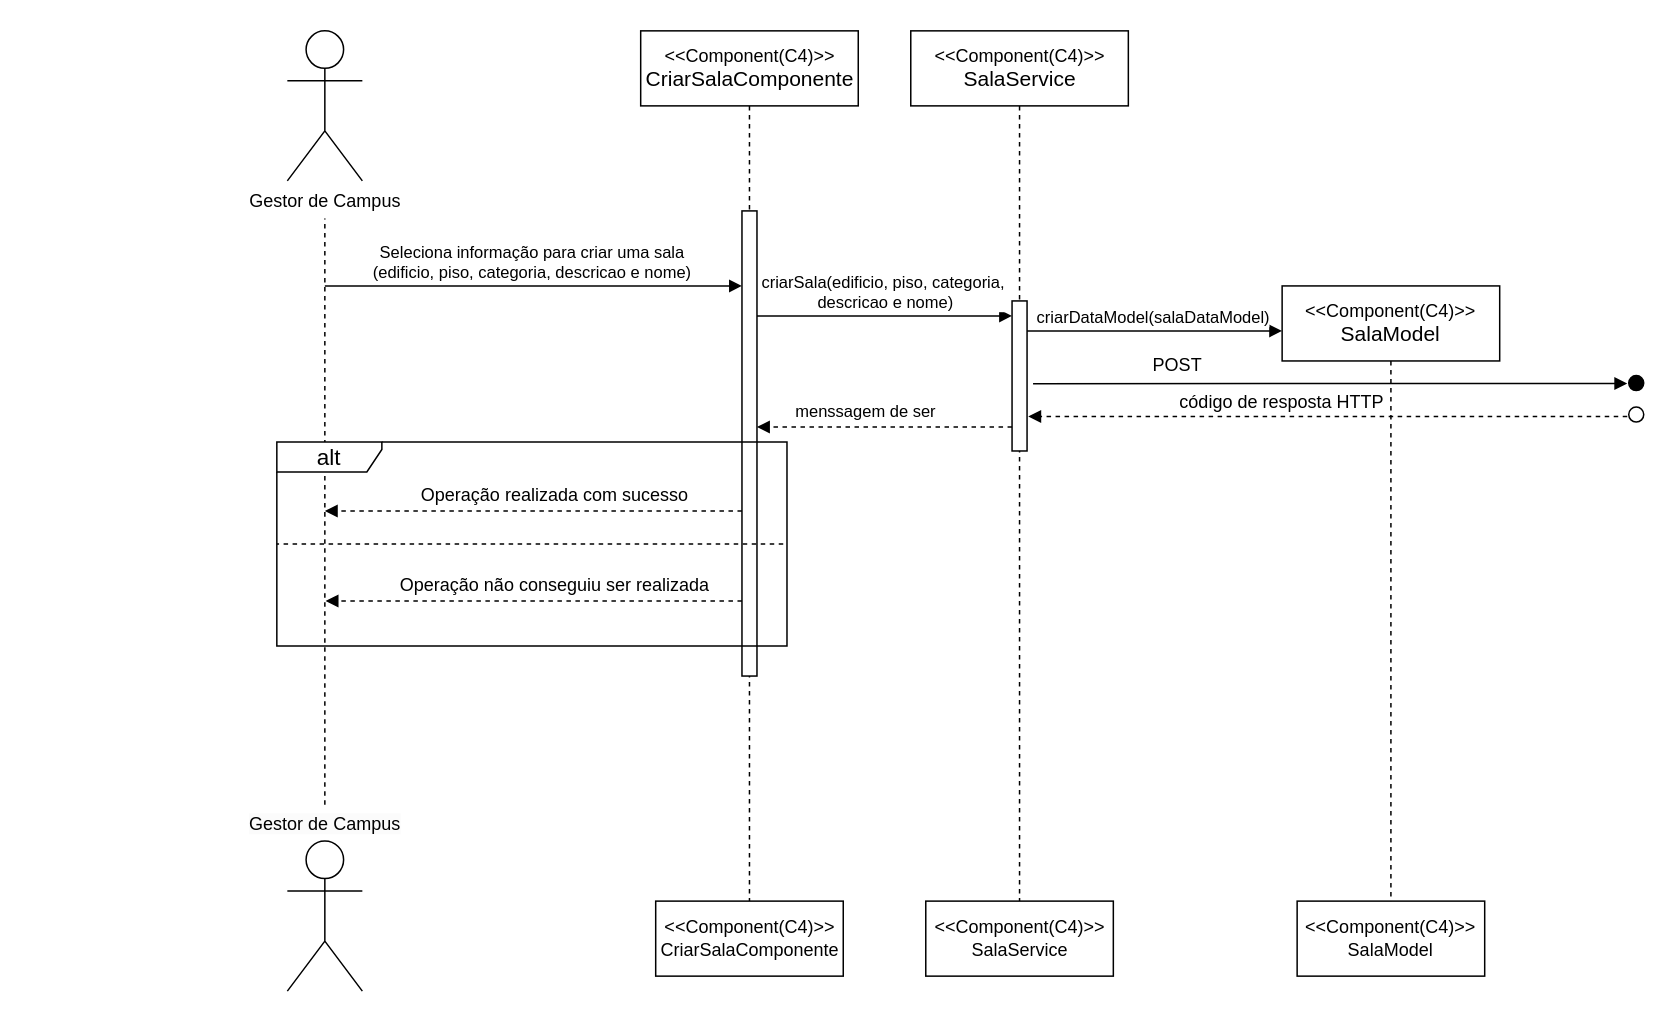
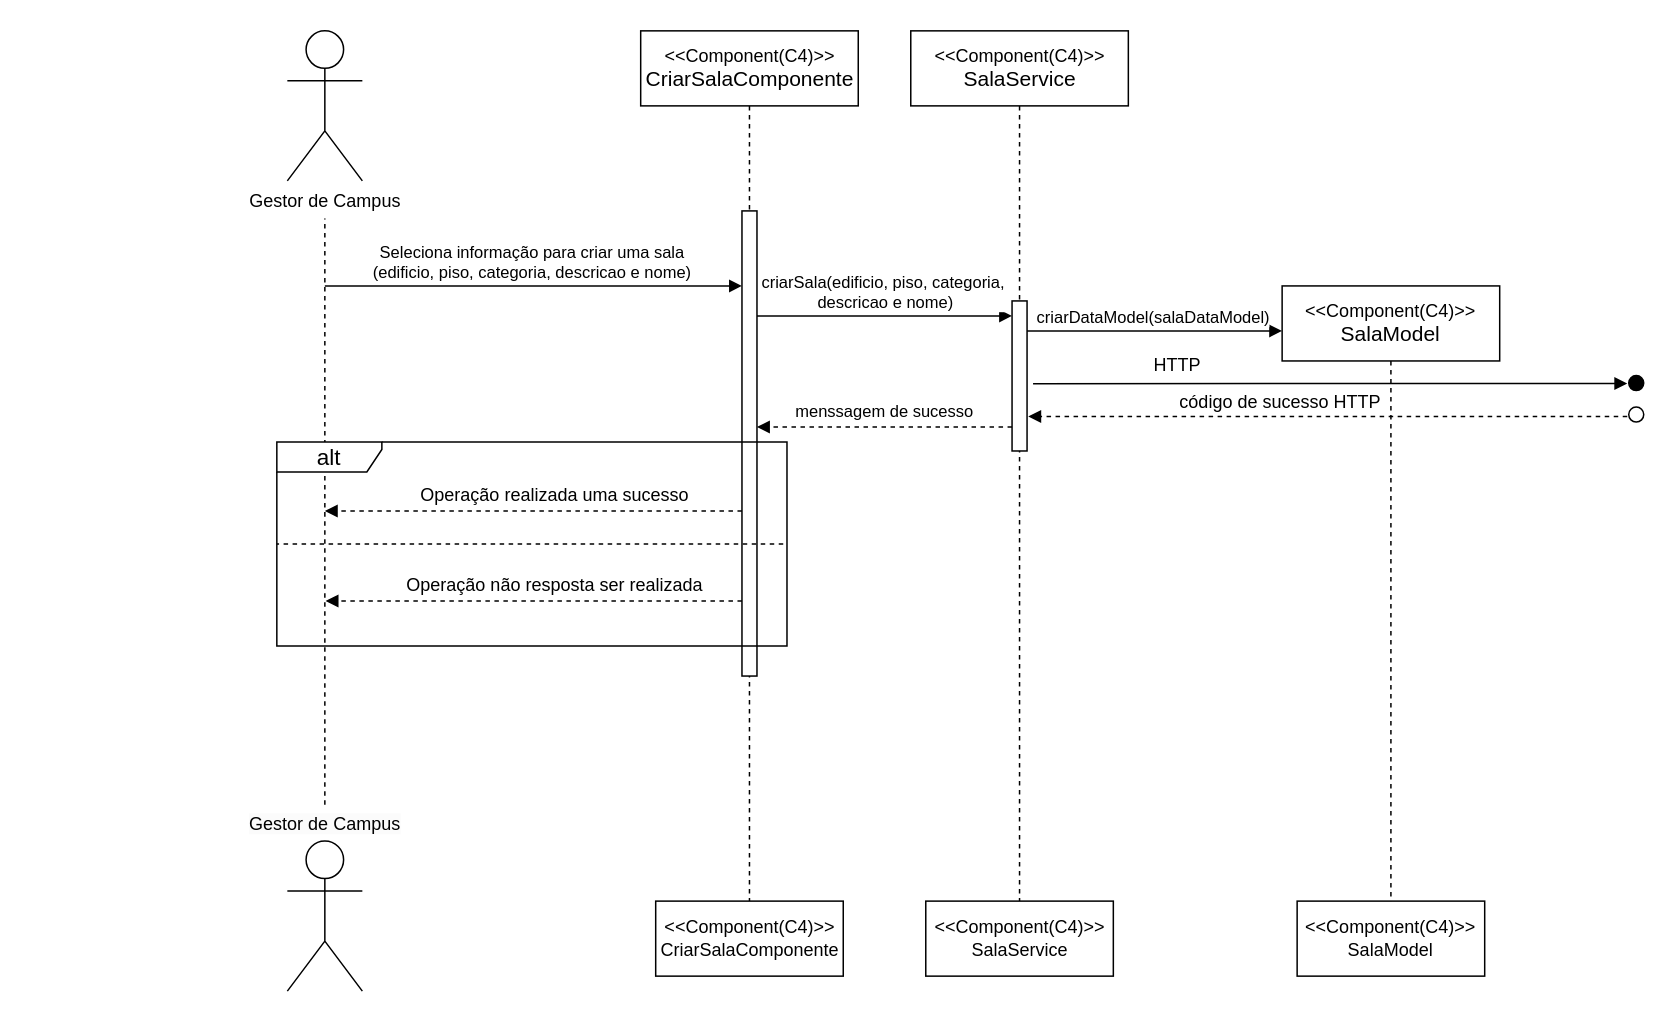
  <mxCell id="0" />
  <mxCell id="1" parent="0" />
  <mxCell id="2" value="&amp;lt;&amp;lt;Component(C4)&amp;gt;&amp;gt;&lt;br style=&quot;border-color: var(--border-color);&quot;&gt;&lt;font style=&quot;font-size: 14px;&quot;&gt;CriarSalaComponente&lt;/font&gt;" style="shape=umlLifeline;perimeter=lifelinePerimeter;whiteSpace=wrap;html=1;container=1;dropTarget=0;collapsible=0;recursiveResize=0;outlineConnect=0;portConstraint=eastwest;newEdgeStyle={&quot;curved&quot;:0,&quot;rounded&quot;:0};size=50;" vertex="1" parent="1"><mxGeometry x="426.5" y="20" width="145" height="580" as="geometry" /></mxCell>
  <mxCell id="3" value="&amp;lt;&amp;lt;Component(C4)&amp;gt;&amp;gt;&lt;br style=&quot;border-color: var(--border-color);&quot;&gt;CriarSalaComponente" style="shape=umlLifeline;perimeter=lifelinePerimeter;whiteSpace=wrap;html=1;container=1;dropTarget=0;collapsible=0;recursiveResize=0;outlineConnect=0;portConstraint=eastwest;newEdgeStyle={&quot;curved&quot;:0,&quot;rounded&quot;:0};size=60;" vertex="1" parent="1"><mxGeometry x="436.5" y="600" width="125" height="50" as="geometry" /></mxCell>
  <mxCell id="4" value="Gestor de Campus" style="shape=umlActor;verticalLabelPosition=bottom;verticalAlign=top;html=1;outlineConnect=0;" vertex="1" parent="1"><mxGeometry x="191" y="20" width="50" height="100" as="geometry" /></mxCell>
  <mxCell id="5" value="" style="line;strokeWidth=1;dashed=1;labelPosition=center;verticalLabelPosition=bottom;align=left;verticalAlign=top;spacingLeft=20;spacingTop=15;html=1;whiteSpace=wrap;rotation=-90;" vertex="1" parent="1"><mxGeometry x="20.63" y="335.38" width="390.75" height="10" as="geometry" /></mxCell>
  <mxCell id="6" value="Actor" style="shape=umlActor;verticalLabelPosition=bottom;verticalAlign=top;html=1;outlineConnect=0;textOpacity=0;" vertex="1" parent="1"><mxGeometry x="191" y="560" width="50" height="100" as="geometry" /></mxCell>
  <mxCell id="7" value="Seleciona informação para criar uma sala &lt;br&gt;(edificio, piso, categoria, descricao e nome)" style="html=1;verticalAlign=bottom;endArrow=block;curved=0;rounded=0;" edge="1" parent="1" target="8"><mxGeometry x="-0.007" width="80" relative="1" as="geometry"><mxPoint x="216" y="190" as="sourcePoint" /><mxPoint x="296" y="190" as="targetPoint" /><mxPoint as="offset" /></mxGeometry></mxCell>
  <mxCell id="8" value="" style="html=1;points=[[0,0,0,0,5],[0,1,0,0,-5],[1,0,0,0,5],[1,1,0,0,-5]];perimeter=orthogonalPerimeter;outlineConnect=0;targetShapes=umlLifeline;portConstraint=eastwest;newEdgeStyle={&quot;curved&quot;:0,&quot;rounded&quot;:0};" vertex="1" parent="1"><mxGeometry x="494" y="140" width="10" height="310" as="geometry" /></mxCell>
  <mxCell id="9" value="&lt;span style=&quot;color: rgb(0, 0, 0); font-family: Helvetica; font-size: 12px; font-style: normal; font-variant-ligatures: normal; font-variant-caps: normal; font-weight: 400; letter-spacing: normal; orphans: 2; text-align: center; text-indent: 0px; text-transform: none; widows: 2; word-spacing: 0px; -webkit-text-stroke-width: 0px; background-color: rgb(251, 251, 251); text-decoration-thickness: initial; text-decoration-style: initial; text-decoration-color: initial; float: none; display: inline !important;&quot;&gt;Gestor de Campus&lt;/span&gt;" style="text;whiteSpace=wrap;html=1;" vertex="1" parent="1"><mxGeometry x="164" y="535" width="130" height="40" as="geometry" /></mxCell>
  <mxCell id="10" value="&amp;lt;&amp;lt;Component(C4)&amp;gt;&amp;gt;&lt;br style=&quot;border-color: var(--border-color);&quot;&gt;&lt;font style=&quot;font-size: 14px;&quot;&gt;SalaService&lt;/font&gt;" style="shape=umlLifeline;perimeter=lifelinePerimeter;whiteSpace=wrap;html=1;container=1;dropTarget=0;collapsible=0;recursiveResize=0;outlineConnect=0;portConstraint=eastwest;newEdgeStyle={&quot;curved&quot;:0,&quot;rounded&quot;:0};size=50;" vertex="1" parent="1"><mxGeometry x="606.5" y="20" width="145" height="580" as="geometry" /></mxCell>
  <mxCell id="11" value="&amp;lt;&amp;lt;Component(C4)&amp;gt;&amp;gt;&lt;br style=&quot;border-color: var(--border-color);&quot;&gt;SalaService" style="shape=umlLifeline;perimeter=lifelinePerimeter;whiteSpace=wrap;html=1;container=1;dropTarget=0;collapsible=0;recursiveResize=0;outlineConnect=0;portConstraint=eastwest;newEdgeStyle={&quot;curved&quot;:0,&quot;rounded&quot;:0};size=60;" vertex="1" parent="1"><mxGeometry x="616.5" y="600" width="125" height="50" as="geometry" /></mxCell>
  <mxCell id="12" value="" style="html=1;points=[[0,0,0,0,5],[0,1,0,0,-5],[1,0,0,0,5],[1,1,0,0,-5]];perimeter=orthogonalPerimeter;outlineConnect=0;targetShapes=umlLifeline;portConstraint=eastwest;newEdgeStyle={&quot;curved&quot;:0,&quot;rounded&quot;:0};" vertex="1" parent="1"><mxGeometry x="674" y="200" width="10" height="100" as="geometry" /></mxCell>
  <mxCell id="13" value="criarSala(edificio, piso, categoria,&lt;br&gt;&amp;nbsp;descricao e nome)" style="html=1;verticalAlign=bottom;endArrow=block;curved=0;rounded=0;" edge="1" parent="1" target="12"><mxGeometry x="-0.007" width="80" relative="1" as="geometry"><mxPoint x="504" y="210" as="sourcePoint" /><mxPoint x="782" y="210" as="targetPoint" /><mxPoint as="offset" /></mxGeometry></mxCell>
  <mxCell id="14" value="" style="html=1;verticalAlign=bottom;labelBackgroundColor=none;endArrow=block;endFill=1;dashed=1;rounded=0;" edge="1" parent="1"><mxGeometry width="160" relative="1" as="geometry"><mxPoint x="674" y="284" as="sourcePoint" /><mxPoint x="504" y="284" as="targetPoint" /><Array as="points"><mxPoint x="584" y="284" /></Array></mxGeometry></mxCell>
- <mxCell id="15" value="&lt;span style=&quot;color: rgb(0, 0, 0); font-family: Helvetica; font-size: 11px; font-style: normal; font-variant-ligatures: normal; font-variant-caps: normal; font-weight: 400; letter-spacing: normal; orphans: 2; text-align: center; text-indent: 0px; text-transform: none; widows: 2; word-spacing: 0px; -webkit-text-stroke-width: 0px; background-color: rgb(255, 255, 255); text-decoration-thickness: initial; text-decoration-style: initial; text-decoration-color: initial; float: none; display: inline !important;&quot;&gt;menssagem de ser&lt;/span&gt;" style="text;whiteSpace=wrap;html=1;" vertex="1" parent="1"><mxGeometry x="528" y="259.75" width="160" height="40" as="geometry" /></mxCell>
+ <mxCell id="15" value="&lt;span style=&quot;color: rgb(0, 0, 0); font-family: Helvetica; font-size: 11px; font-style: normal; font-variant-ligatures: normal; font-variant-caps: normal; font-weight: 400; letter-spacing: normal; orphans: 2; text-align: center; text-indent: 0px; text-transform: none; widows: 2; word-spacing: 0px; -webkit-text-stroke-width: 0px; background-color: rgb(255, 255, 255); text-decoration-thickness: initial; text-decoration-style: initial; text-decoration-color: initial; float: none; display: inline !important;&quot;&gt;menssagem de sucesso&lt;/span&gt;" style="text;whiteSpace=wrap;html=1;" vertex="1" parent="1"><mxGeometry x="528" y="259.75" width="160" height="40" as="geometry" /></mxCell>
  <mxCell id="16" value="&lt;font style=&quot;font-size: 15px;&quot;&gt;alt&lt;/font&gt;" style="shape=umlFrame;whiteSpace=wrap;html=1;pointerEvents=0;recursiveResize=0;container=1;collapsible=0;width=70;align=center;height=20;" vertex="1" parent="1"><mxGeometry x="184" y="294" width="340" height="136" as="geometry" /></mxCell>
  <mxCell id="17" value="" style="html=1;verticalAlign=bottom;labelBackgroundColor=none;endArrow=block;endFill=1;dashed=1;rounded=0;" edge="1" parent="16" source="8"><mxGeometry width="160" relative="1" as="geometry"><mxPoint x="308" y="106" as="sourcePoint" /><mxPoint x="32.5" y="106" as="targetPoint" /></mxGeometry></mxCell>
- <mxCell id="18" value="Operação não conseguiu ser realizada" style="text;html=1;align=center;verticalAlign=middle;resizable=0;points=[];autosize=1;strokeColor=none;fillColor=none;" vertex="1" parent="16"><mxGeometry x="70" y="81" width="230" height="30" as="geometry" /></mxCell>
- <mxCell id="19" value="Operação realizada com sucesso" style="text;html=1;align=center;verticalAlign=middle;resizable=0;points=[];autosize=1;strokeColor=none;fillColor=none;" vertex="1" parent="16"><mxGeometry x="85" y="21" width="200" height="30" as="geometry" /></mxCell>
+ <mxCell id="18" value="Operação não resposta ser realizada" style="text;html=1;align=center;verticalAlign=middle;resizable=0;points=[];autosize=1;strokeColor=none;fillColor=none;" vertex="1" parent="16"><mxGeometry x="70" y="81" width="230" height="30" as="geometry" /></mxCell>
+ <mxCell id="19" value="Operação realizada uma sucesso" style="text;html=1;align=center;verticalAlign=middle;resizable=0;points=[];autosize=1;strokeColor=none;fillColor=none;" vertex="1" parent="16"><mxGeometry x="85" y="21" width="200" height="30" as="geometry" /></mxCell>
  <mxCell id="20" value="" style="html=1;verticalAlign=bottom;labelBackgroundColor=none;endArrow=block;endFill=1;dashed=1;rounded=0;" edge="1" parent="16" source="8"><mxGeometry width="160" relative="1" as="geometry"><mxPoint x="310" y="45.58" as="sourcePoint" /><mxPoint x="32" y="46" as="targetPoint" /></mxGeometry></mxCell>
  <mxCell id="21" value="" style="line;strokeWidth=1;dashed=1;labelPosition=center;verticalLabelPosition=bottom;align=left;verticalAlign=top;spacingLeft=20;spacingTop=15;html=1;whiteSpace=wrap;rotation=-180;" vertex="1" parent="16"><mxGeometry y="63" width="337.5" height="10" as="geometry" /></mxCell>
  <mxCell id="22" value="&amp;lt;&amp;lt;Component(C4)&amp;gt;&amp;gt;&lt;br style=&quot;border-color: var(--border-color);&quot;&gt;&lt;span style=&quot;font-size: 14px;&quot;&gt;SalaModel&lt;/span&gt;" style="shape=umlLifeline;perimeter=lifelinePerimeter;whiteSpace=wrap;html=1;container=1;dropTarget=0;collapsible=0;recursiveResize=0;outlineConnect=0;portConstraint=eastwest;newEdgeStyle={&quot;curved&quot;:0,&quot;rounded&quot;:0};size=50;" vertex="1" parent="1"><mxGeometry x="854" y="190" width="145" height="440" as="geometry" /></mxCell>
  <mxCell id="23" value="&amp;lt;&amp;lt;Component(C4)&amp;gt;&amp;gt;&lt;br style=&quot;border-color: var(--border-color);&quot;&gt;SalaModel" style="shape=umlLifeline;perimeter=lifelinePerimeter;whiteSpace=wrap;html=1;container=1;dropTarget=0;collapsible=0;recursiveResize=0;outlineConnect=0;portConstraint=eastwest;newEdgeStyle={&quot;curved&quot;:0,&quot;rounded&quot;:0};size=60;" vertex="1" parent="1"><mxGeometry x="864" y="600" width="125" height="50" as="geometry" /></mxCell>
  <mxCell id="24" value="criarDataModel(salaDataModel)" style="html=1;verticalAlign=bottom;endArrow=block;curved=0;rounded=0;" edge="1" parent="1"><mxGeometry x="-0.007" width="80" relative="1" as="geometry"><mxPoint x="684" y="220" as="sourcePoint" /><mxPoint x="854" y="220" as="targetPoint" /><mxPoint as="offset" /></mxGeometry></mxCell>
  <mxCell id="25" value="" style="html=1;verticalAlign=bottom;endArrow=block;curved=0;rounded=0;" edge="1" parent="1"><mxGeometry x="-0.007" width="80" relative="1" as="geometry"><mxPoint x="688" y="255.16" as="sourcePoint" /><mxPoint x="1084" y="255" as="targetPoint" /><mxPoint as="offset" /></mxGeometry></mxCell>
- <mxCell id="26" value="POST" style="text;html=1;align=center;verticalAlign=middle;resizable=0;points=[];autosize=1;strokeColor=none;fillColor=none;" vertex="1" parent="1"><mxGeometry x="754" y="228" width="60" height="30" as="geometry" /></mxCell>
+ <mxCell id="26" value="HTTP" style="text;html=1;align=center;verticalAlign=middle;resizable=0;points=[];autosize=1;strokeColor=none;fillColor=none;" vertex="1" parent="1"><mxGeometry x="754" y="228" width="60" height="30" as="geometry" /></mxCell>
  <mxCell id="27" value="" style="ellipse;html=1;fillColor=#000000;" vertex="1" parent="1"><mxGeometry x="1085" y="249.75" width="10" height="10" as="geometry" /></mxCell>
  <mxCell id="28" value="" style="ellipse;html=1;" vertex="1" parent="1"><mxGeometry x="1085" y="270.75" width="10" height="10" as="geometry" /></mxCell>
- <mxCell id="29" value="código de resposta HTTP" style="text;whiteSpace=wrap;html=1;" vertex="1" parent="1"><mxGeometry x="784" y="254" width="160" height="40" as="geometry" /></mxCell>
+ <mxCell id="29" value="código de sucesso HTTP" style="text;whiteSpace=wrap;html=1;" vertex="1" parent="1"><mxGeometry x="784" y="254" width="160" height="40" as="geometry" /></mxCell>
  <mxCell id="30" value="" style="html=1;verticalAlign=bottom;labelBackgroundColor=none;endArrow=block;endFill=1;dashed=1;rounded=0;" edge="1" parent="1"><mxGeometry width="160" relative="1" as="geometry"><mxPoint x="1084" y="277" as="sourcePoint" /><mxPoint x="684.81" y="277" as="targetPoint" /></mxGeometry></mxCell>
